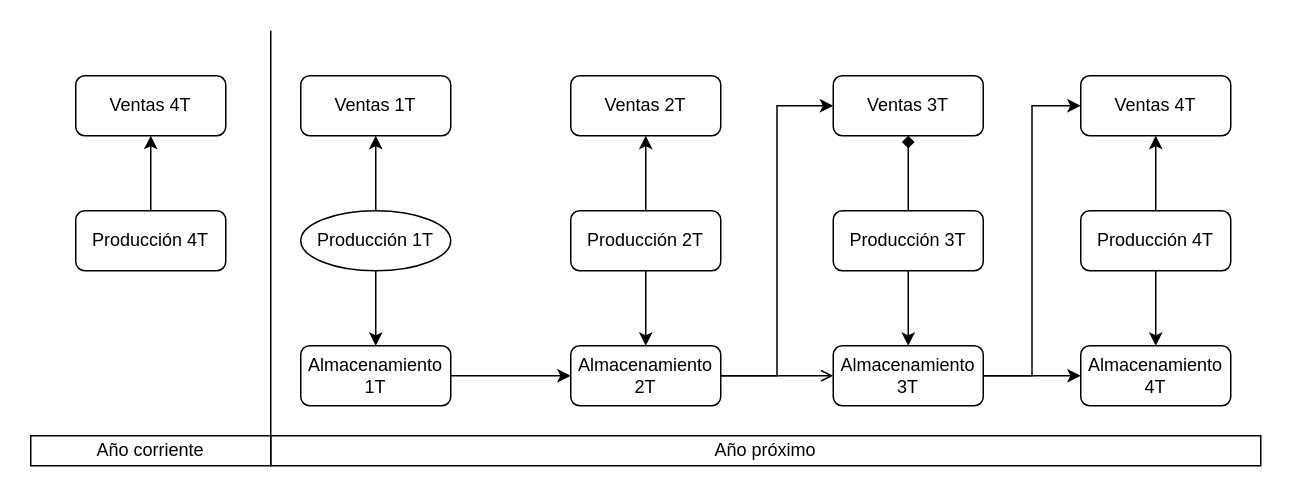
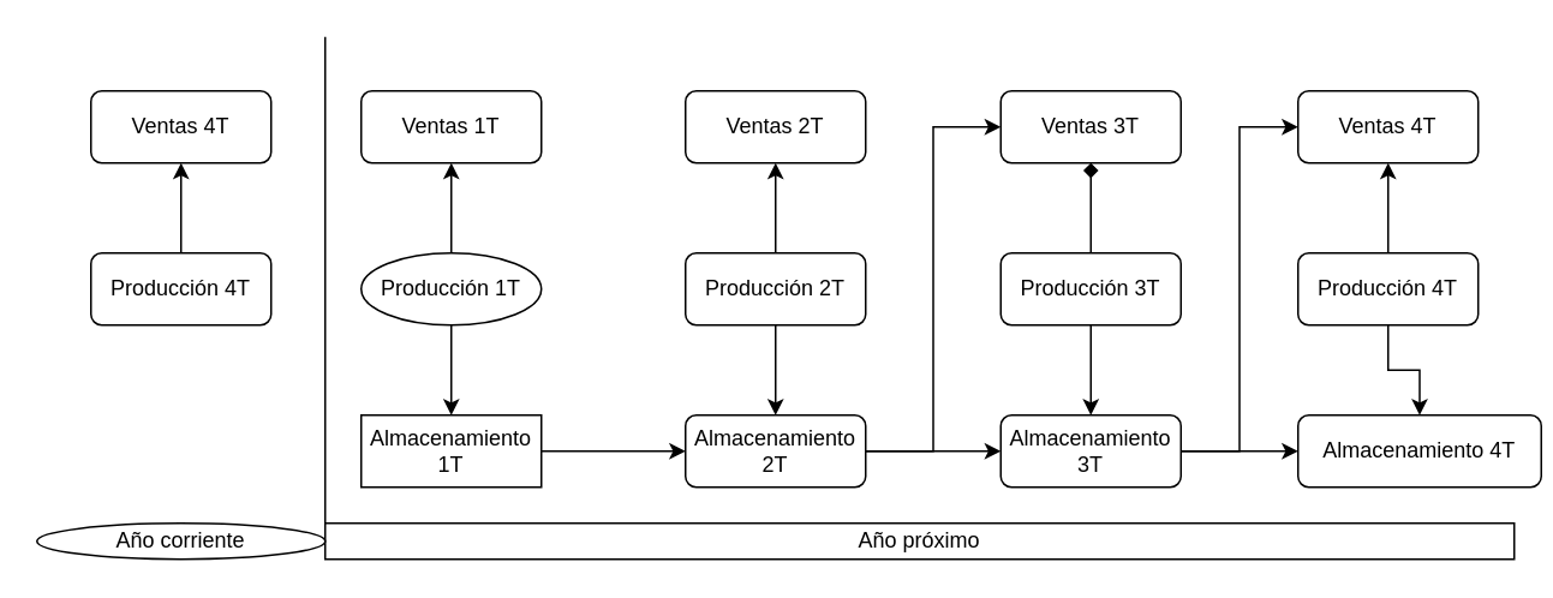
  <mxCell id="0" />
  <mxCell id="1" parent="0" />
  <mxCell id="2" style="edgeStyle=orthogonalEdgeStyle;rounded=0;orthogonalLoop=1;jettySize=auto;html=1;exitX=0.5;exitY=0;exitDx=0;exitDy=0;entryX=0.5;entryY=1;entryDx=0;entryDy=0;" edge="1" parent="1" source="4" target="5"><mxGeometry relative="1" as="geometry" /></mxCell>
  <mxCell id="3" style="edgeStyle=orthogonalEdgeStyle;rounded=0;orthogonalLoop=1;jettySize=auto;html=1;exitX=0.5;exitY=1;exitDx=0;exitDy=0;entryX=0.5;entryY=0;entryDx=0;entryDy=0;" edge="1" parent="1" source="4" target="7"><mxGeometry relative="1" as="geometry" /></mxCell>
  <mxCell id="4" value="Producción 1T" style="ellipse;whiteSpace=wrap;html=1;" vertex="1" parent="1"><mxGeometry x="200" y="140" width="100" height="40" as="geometry" /></mxCell>
  <mxCell id="5" value="Ventas 1T" style="rounded=1;whiteSpace=wrap;html=1;" vertex="1" parent="1"><mxGeometry x="200" y="50" width="100" height="40" as="geometry" /></mxCell>
  <mxCell id="6" style="edgeStyle=orthogonalEdgeStyle;rounded=0;orthogonalLoop=1;jettySize=auto;html=1;exitX=1;exitY=0.5;exitDx=0;exitDy=0;entryX=0;entryY=0.5;entryDx=0;entryDy=0;" edge="1" parent="1" source="7" target="14"><mxGeometry relative="1" as="geometry" /></mxCell>
- <mxCell id="7" value="Almacenamiento 1T" style="rounded=1;whiteSpace=wrap;html=1;" vertex="1" parent="1"><mxGeometry x="200" y="230" width="100" height="40" as="geometry" /></mxCell>
+ <mxCell id="7" value="Almacenamiento 1T" style="whiteSpace=wrap;html=1;rounded=0;" vertex="1" parent="1"><mxGeometry x="200" y="230" width="100" height="40" as="geometry" /></mxCell>
  <mxCell id="8" style="edgeStyle=orthogonalEdgeStyle;rounded=0;orthogonalLoop=1;jettySize=auto;html=1;exitX=0.5;exitY=1;exitDx=0;exitDy=0;entryX=0.5;entryY=0;entryDx=0;entryDy=0;" edge="1" parent="1" source="10" target="14"><mxGeometry relative="1" as="geometry" /></mxCell>
  <mxCell id="9" style="edgeStyle=orthogonalEdgeStyle;rounded=0;orthogonalLoop=1;jettySize=auto;html=1;exitX=0.5;exitY=0;exitDx=0;exitDy=0;entryX=0.5;entryY=1;entryDx=0;entryDy=0;" edge="1" parent="1" source="10" target="11"><mxGeometry relative="1" as="geometry" /></mxCell>
  <mxCell id="10" value="Producción 2T" style="rounded=1;whiteSpace=wrap;html=1;" vertex="1" parent="1"><mxGeometry x="380" y="140" width="100" height="40" as="geometry" /></mxCell>
  <mxCell id="11" value="Ventas 2T" style="rounded=1;whiteSpace=wrap;html=1;" vertex="1" parent="1"><mxGeometry x="380" y="50" width="100" height="40" as="geometry" /></mxCell>
  <mxCell id="12" style="edgeStyle=orthogonalEdgeStyle;rounded=0;orthogonalLoop=1;jettySize=auto;html=1;exitX=1;exitY=0.5;exitDx=0;exitDy=0;entryX=0;entryY=0.5;entryDx=0;entryDy=0;" edge="1" parent="1" source="14" target="18"><mxGeometry relative="1" as="geometry" /></mxCell>
- <mxCell id="13" style="edgeStyle=orthogonalEdgeStyle;rounded=0;orthogonalLoop=1;jettySize=auto;html=1;exitX=1;exitY=0.5;exitDx=0;exitDy=0;entryX=0;entryY=0.5;entryDx=0;entryDy=0;endArrow=open;" edge="1" parent="1" source="14" target="21"><mxGeometry relative="1" as="geometry" /></mxCell>
+ <mxCell id="13" style="edgeStyle=orthogonalEdgeStyle;rounded=0;orthogonalLoop=1;jettySize=auto;html=1;exitX=1;exitY=0.5;exitDx=0;exitDy=0;entryX=0;entryY=0.5;entryDx=0;entryDy=0;" edge="1" parent="1" source="14" target="21"><mxGeometry relative="1" as="geometry" /></mxCell>
  <mxCell id="14" value="Almacenamiento 2T" style="rounded=1;whiteSpace=wrap;html=1;" vertex="1" parent="1"><mxGeometry x="380" y="230" width="100" height="40" as="geometry" /></mxCell>
  <mxCell id="15" style="edgeStyle=orthogonalEdgeStyle;rounded=0;orthogonalLoop=1;jettySize=auto;html=1;exitX=0.5;exitY=0;exitDx=0;exitDy=0;entryX=0.5;entryY=1;entryDx=0;entryDy=0;endArrow=diamond;" edge="1" parent="1" source="17" target="18"><mxGeometry relative="1" as="geometry" /></mxCell>
  <mxCell id="16" style="edgeStyle=orthogonalEdgeStyle;rounded=0;orthogonalLoop=1;jettySize=auto;html=1;exitX=0.5;exitY=1;exitDx=0;exitDy=0;" edge="1" parent="1" source="17" target="21"><mxGeometry relative="1" as="geometry" /></mxCell>
  <mxCell id="17" value="Producción 3T" style="rounded=1;whiteSpace=wrap;html=1;" vertex="1" parent="1"><mxGeometry x="555" y="140" width="100" height="40" as="geometry" /></mxCell>
  <mxCell id="18" value="Ventas 3T" style="rounded=1;whiteSpace=wrap;html=1;" vertex="1" parent="1"><mxGeometry x="555" y="50" width="100" height="40" as="geometry" /></mxCell>
  <mxCell id="19" style="edgeStyle=orthogonalEdgeStyle;rounded=0;orthogonalLoop=1;jettySize=auto;html=1;exitX=1;exitY=0.5;exitDx=0;exitDy=0;entryX=0;entryY=0.5;entryDx=0;entryDy=0;" edge="1" parent="1" source="21" target="26"><mxGeometry relative="1" as="geometry" /></mxCell>
  <mxCell id="20" style="edgeStyle=orthogonalEdgeStyle;rounded=0;orthogonalLoop=1;jettySize=auto;html=1;exitX=1;exitY=0.5;exitDx=0;exitDy=0;entryX=0;entryY=0.5;entryDx=0;entryDy=0;" edge="1" parent="1" source="21" target="25"><mxGeometry relative="1" as="geometry" /></mxCell>
  <mxCell id="21" value="Almacenamiento 3T" style="rounded=1;whiteSpace=wrap;html=1;" vertex="1" parent="1"><mxGeometry x="555" y="230" width="100" height="40" as="geometry" /></mxCell>
  <mxCell id="22" style="edgeStyle=orthogonalEdgeStyle;rounded=0;orthogonalLoop=1;jettySize=auto;html=1;exitX=0.5;exitY=0;exitDx=0;exitDy=0;entryX=0.5;entryY=1;entryDx=0;entryDy=0;" edge="1" parent="1" source="24" target="25"><mxGeometry relative="1" as="geometry" /></mxCell>
  <mxCell id="23" style="edgeStyle=orthogonalEdgeStyle;rounded=0;orthogonalLoop=1;jettySize=auto;html=1;exitX=0.5;exitY=1;exitDx=0;exitDy=0;" edge="1" parent="1" source="24" target="26"><mxGeometry relative="1" as="geometry" /></mxCell>
  <mxCell id="24" value="Producción 4T" style="rounded=1;whiteSpace=wrap;html=1;" vertex="1" parent="1"><mxGeometry x="720" y="140" width="100" height="40" as="geometry" /></mxCell>
  <mxCell id="25" value="Ventas 4T" style="rounded=1;whiteSpace=wrap;html=1;" vertex="1" parent="1"><mxGeometry x="720" y="50" width="100" height="40" as="geometry" /></mxCell>
- <mxCell id="26" value="Almacenamiento 4T" style="rounded=1;whiteSpace=wrap;html=1;" vertex="1" parent="1"><mxGeometry x="720" y="230" width="100" height="40" as="geometry" /></mxCell>
+ <mxCell id="26" value="Almacenamiento 4T" style="rounded=1;whiteSpace=wrap;html=1;" vertex="1" parent="1"><mxGeometry x="720" y="230" width="135" height="40" as="geometry" /></mxCell>
  <mxCell id="27" style="edgeStyle=orthogonalEdgeStyle;rounded=0;orthogonalLoop=1;jettySize=auto;html=1;exitX=0.5;exitY=0;exitDx=0;exitDy=0;entryX=0.5;entryY=1;entryDx=0;entryDy=0;" edge="1" parent="1" source="28" target="29"><mxGeometry relative="1" as="geometry" /></mxCell>
  <mxCell id="28" value="Producción 4T" style="rounded=1;whiteSpace=wrap;html=1;" vertex="1" parent="1"><mxGeometry x="50" y="140" width="100" height="40" as="geometry" /></mxCell>
  <mxCell id="29" value="Ventas 4T" style="rounded=1;whiteSpace=wrap;html=1;" vertex="1" parent="1"><mxGeometry x="50" y="50" width="100" height="40" as="geometry" /></mxCell>
  <mxCell id="30" value="Año próximo" style="rounded=0;whiteSpace=wrap;html=1;" vertex="1" parent="1"><mxGeometry x="180" y="290" width="660" height="20" as="geometry" /></mxCell>
- <mxCell id="31" value="Año corriente" style="rounded=0;whiteSpace=wrap;html=1;" vertex="1" parent="1"><mxGeometry y="290" width="160" height="20" as="geometry" x="20" /></mxCell>
+ <mxCell id="31" value="Año corriente" style="ellipse;whiteSpace=wrap;html=1;" vertex="1" parent="1"><mxGeometry y="290" width="160" height="20" as="geometry" x="20" /></mxCell>
  <mxCell id="32" value="" style="endArrow=none;html=1;exitX=0;exitY=0;exitDx=0;exitDy=0;" edge="1" parent="1" source="30"><mxGeometry width="50" height="50" relative="1" as="geometry"><mxPoint x="340" y="290" as="sourcePoint" /><mxPoint x="180" as="targetPoint" y="20" /></mxGeometry></mxCell>
